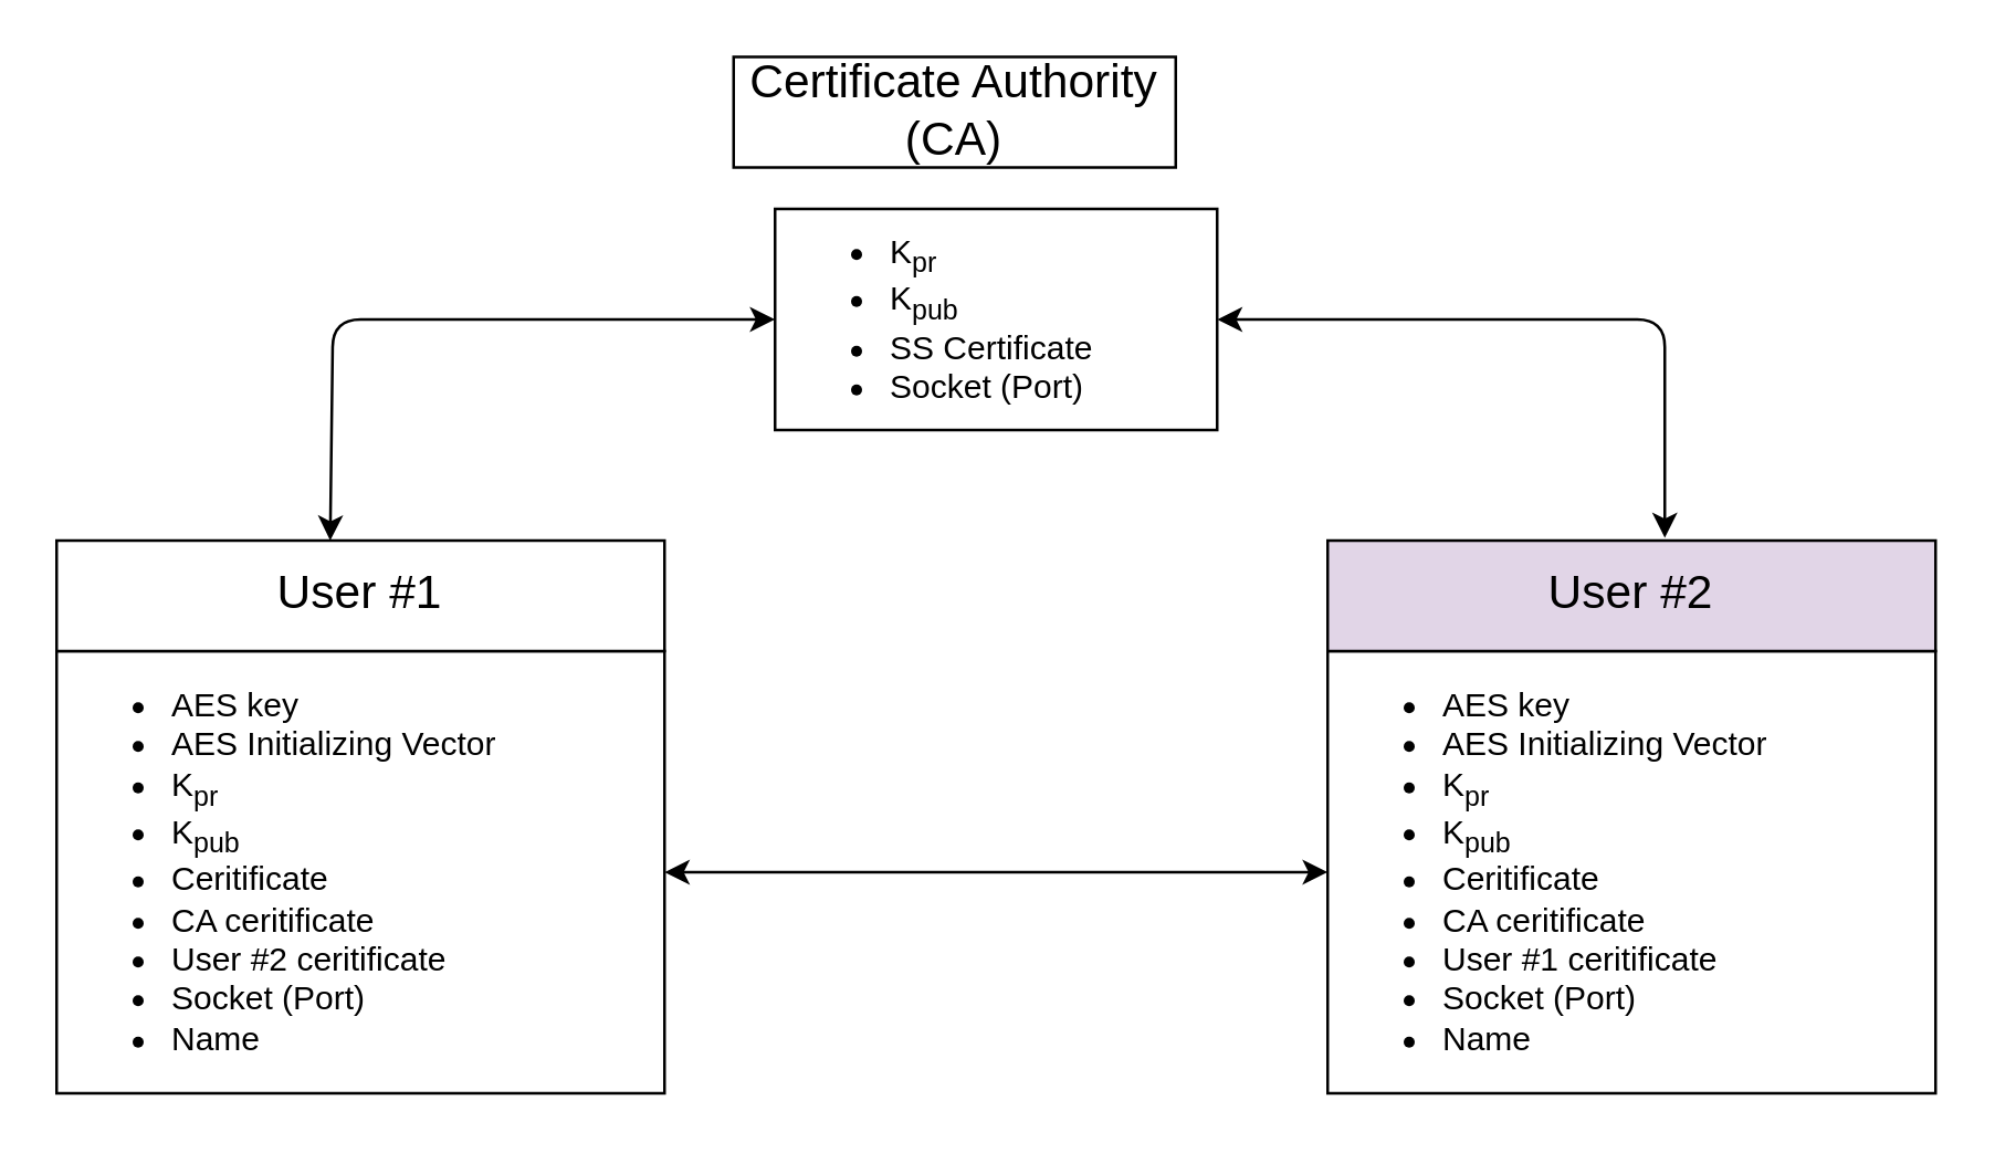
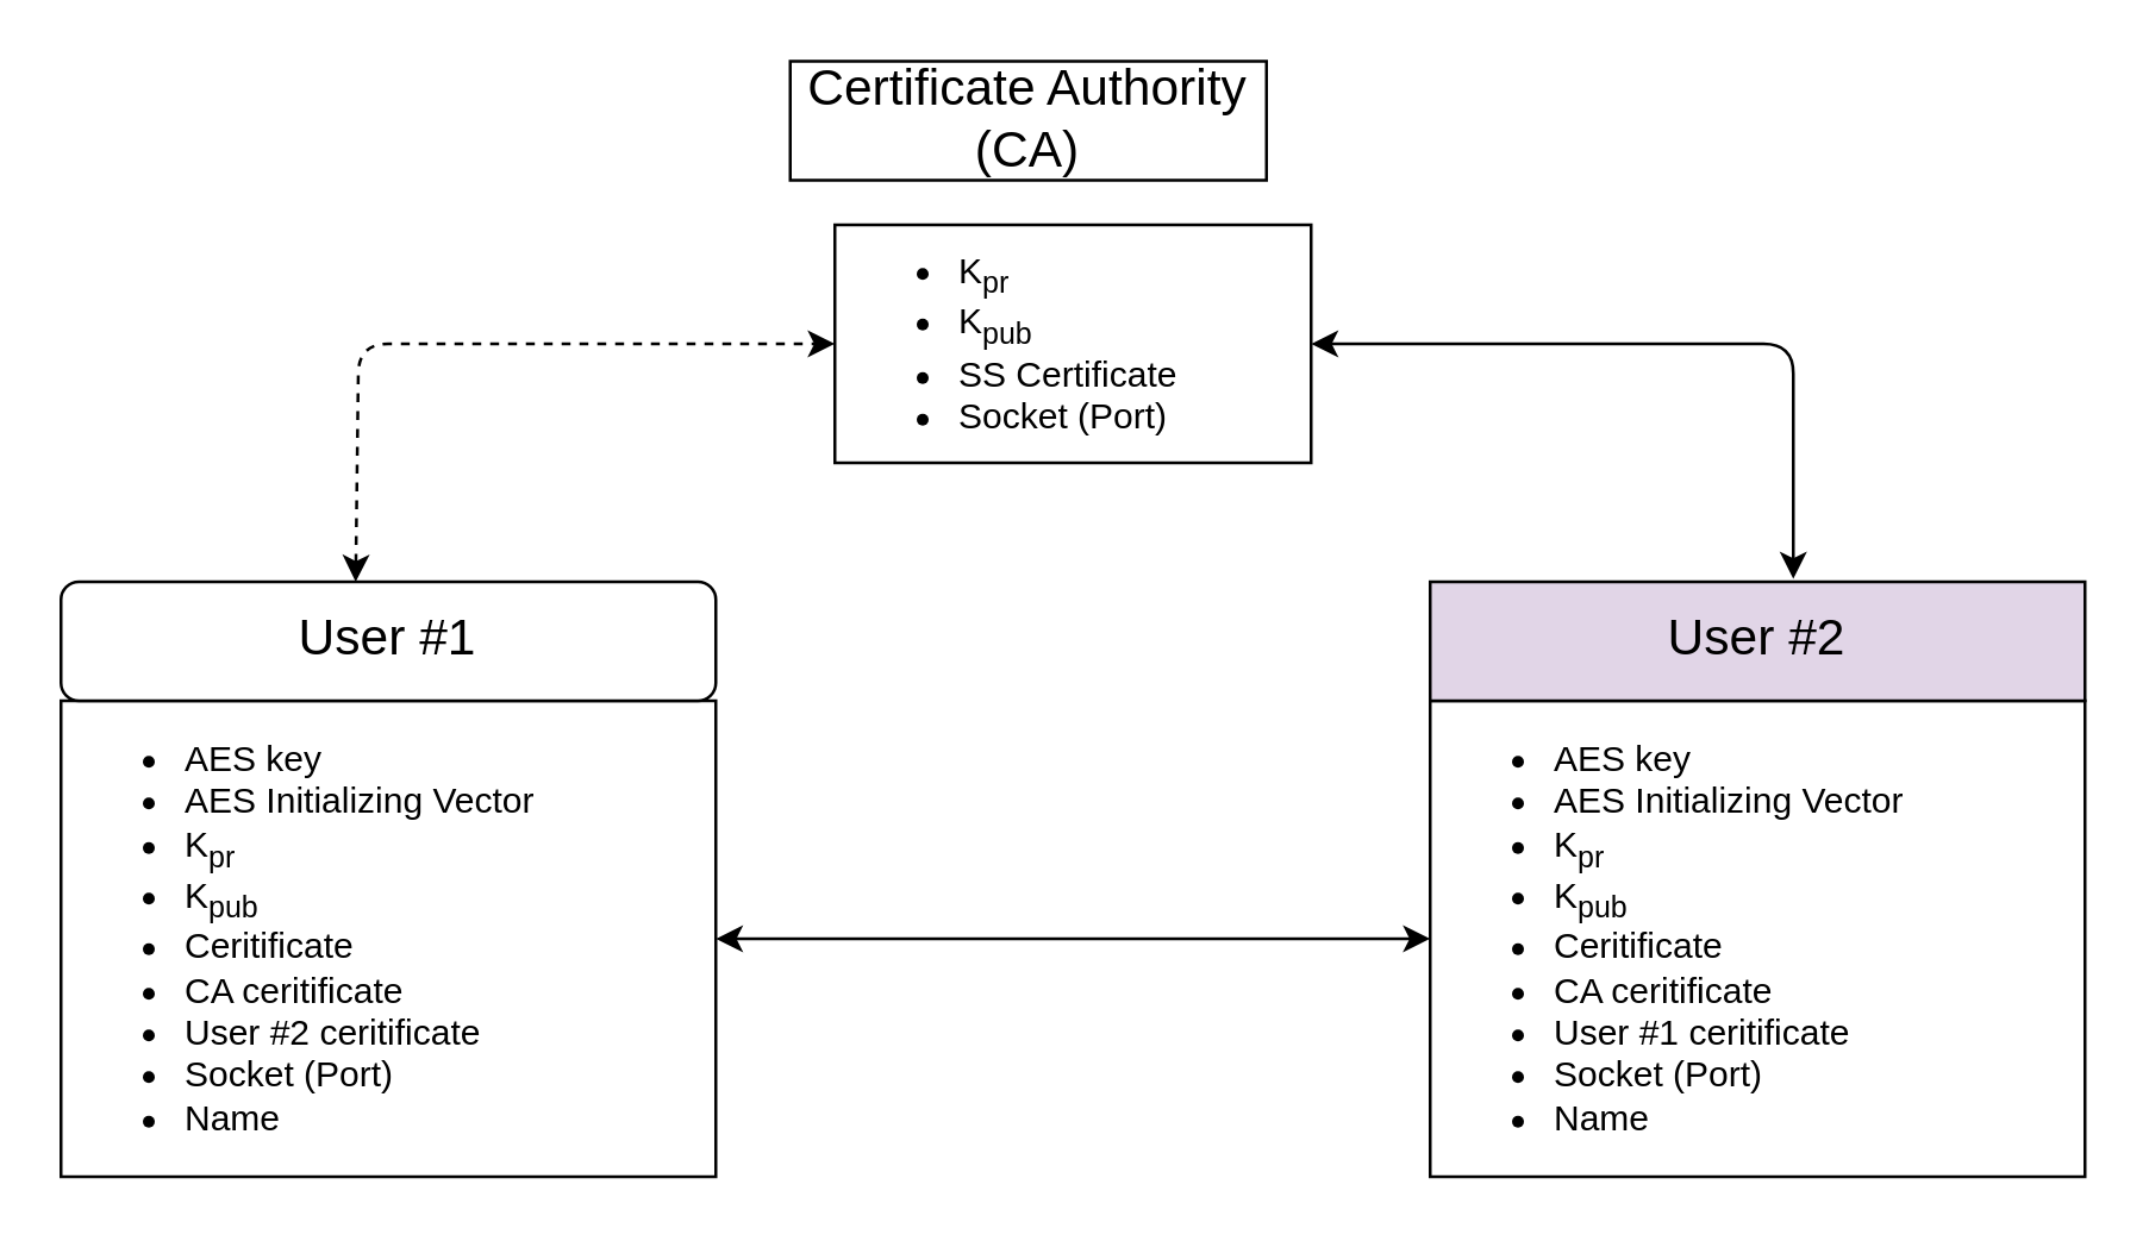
  <mxCell id="0" />
  <mxCell id="1" parent="0" />
  <mxCell id="2" value="&lt;div align=&quot;left&quot;&gt;&lt;ul&gt;&lt;li&gt;K&lt;sub&gt;pr&lt;/sub&gt;&lt;/li&gt;&lt;li&gt;K&lt;sub&gt;pub&lt;/sub&gt;&lt;/li&gt;&lt;li&gt;SS Certificate&lt;/li&gt;&lt;li&gt;Socket (Port)&lt;br&gt;&lt;/li&gt;&lt;/ul&gt;&lt;/div&gt;" style="rounded=0;whiteSpace=wrap;html=1;align=left;" vertex="1" parent="1"><mxGeometry x="280" y="75" width="160" height="80" as="geometry" /></mxCell>
  <mxCell id="3" value="&lt;font style=&quot;font-size: 17px&quot;&gt;Certificate Authority (CA)&lt;/font&gt;" style="rounded=0;whiteSpace=wrap;html=1;" vertex="1" parent="1"><mxGeometry x="265" y="20" width="160" height="40" as="geometry" /></mxCell>
  <mxCell id="4" value="&lt;ul&gt;&lt;li&gt;AES key&lt;/li&gt;&lt;li&gt;AES Initializing Vector&lt;br&gt;&lt;/li&gt;&lt;li&gt;K&lt;sub&gt;pr&lt;/sub&gt;&lt;/li&gt;&lt;li&gt;K&lt;sub&gt;pub&lt;/sub&gt;&lt;/li&gt;&lt;li&gt;Ceritificate&lt;/li&gt;&lt;li&gt;CA ceritificate&lt;/li&gt;&lt;li&gt;User #2 ceritificate&lt;/li&gt;&lt;li&gt;Socket (Port)&lt;/li&gt;&lt;li&gt;Name&lt;/li&gt;&lt;/ul&gt;" style="rounded=0;whiteSpace=wrap;html=1;align=left;" vertex="1" parent="1"><mxGeometry x="20" y="235" width="220" height="160" as="geometry" /></mxCell>
- <mxCell id="5" value="&lt;font style=&quot;font-size: 17px&quot;&gt;User #1&lt;/font&gt;" style="rounded=0;whiteSpace=wrap;html=1;" vertex="1" parent="1"><mxGeometry x="20" y="195" width="220" height="40" as="geometry" /></mxCell>
+ <mxCell id="5" value="&lt;font style=&quot;font-size: 17px&quot;&gt;User #1&lt;/font&gt;" style="whiteSpace=wrap;html=1;rounded=1;" vertex="1" parent="1"><mxGeometry x="20" y="195" width="220" height="40" as="geometry" /></mxCell>
  <mxCell id="6" value="&lt;ul&gt;&lt;li&gt;AES key&lt;/li&gt;&lt;li&gt;AES Initializing Vector&lt;br&gt;&lt;/li&gt;&lt;li&gt;K&lt;sub&gt;pr&lt;/sub&gt;&lt;/li&gt;&lt;li&gt;K&lt;sub&gt;pub&lt;/sub&gt;&lt;/li&gt;&lt;li&gt;Ceritificate&lt;/li&gt;&lt;li&gt;CA ceritificate&lt;/li&gt;&lt;li&gt;User #1 ceritificate&lt;/li&gt;&lt;li&gt;Socket (Port)&lt;/li&gt;&lt;li&gt;Name&lt;/li&gt;&lt;/ul&gt;" style="rounded=0;whiteSpace=wrap;html=1;align=left;" vertex="1" parent="1"><mxGeometry x="480" y="235" width="220" height="160" as="geometry" /></mxCell>
  <mxCell id="7" value="&lt;font style=&quot;font-size: 17px&quot;&gt;User #2&lt;/font&gt;" style="rounded=0;whiteSpace=wrap;html=1;fillColor=#e1d5e7;" vertex="1" parent="1"><mxGeometry x="480" y="195" width="220" height="40" as="geometry" /></mxCell>
  <mxCell id="8" value="" style="endArrow=classic;startArrow=classic;html=1;entryX=0;entryY=0.5;entryDx=0;entryDy=0;exitX=1;exitY=0.5;exitDx=0;exitDy=0;" edge="1" parent="1" source="4" target="6"><mxGeometry width="50" height="50" relative="1" as="geometry"><mxPoint x="307.5" y="315" as="sourcePoint" /><mxPoint x="412.5" y="315" as="targetPoint" /></mxGeometry></mxCell>
- <mxCell id="9" value="" style="endArrow=classic;startArrow=classic;html=1;exitX=0.45;exitY=0;exitDx=0;exitDy=0;exitPerimeter=0;" edge="1" parent="1" source="5" target="2"><mxGeometry width="50" height="50" relative="1" as="geometry"><mxPoint x="120" y="165" as="sourcePoint" /><mxPoint x="170" y="115" as="targetPoint" /><Array as="points"><mxPoint x="120" y="115" /></Array></mxGeometry></mxCell>
+ <mxCell id="9" value="" style="endArrow=classic;startArrow=classic;html=1;exitX=0.45;exitY=0;exitDx=0;exitDy=0;exitPerimeter=0;dashed=1;" edge="1" parent="1" source="5" target="2"><mxGeometry width="50" height="50" relative="1" as="geometry"><mxPoint x="120" y="165" as="sourcePoint" /><mxPoint x="170" y="115" as="targetPoint" /><Array as="points"><mxPoint x="120" y="115" /></Array></mxGeometry></mxCell>
  <mxCell id="10" value="" style="endArrow=classic;startArrow=classic;html=1;" edge="1" parent="1"><mxGeometry width="50" height="50" relative="1" as="geometry"><mxPoint x="440" y="115" as="sourcePoint" /><mxPoint x="602" y="194" as="targetPoint" /><Array as="points"><mxPoint x="602" y="115" /><mxPoint x="602" y="155" /></Array></mxGeometry></mxCell>
